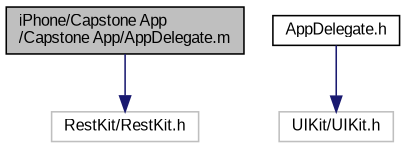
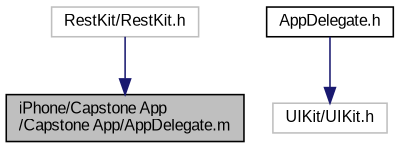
  digraph {
    fontname="Liberation Sans"
    node [color=black fillcolor=white fontname="Liberation Sans" fontsize=10 shape=record style=filled]
    edge [color=midnightblue fontname="Liberation Sans" fontsize=10 labelfontname=Helvetica labelfontsize=10 style=solid]
    n1 [fillcolor=grey75 fontcolor=black height=0.2 label="iPhone/Capstone App\l/Capstone App/AppDelegate.m" width=0.4]
    n2 [color=grey75 height=0.2 label="RestKit/RestKit.h" width=0.4]
    n3 [height=0.2 label="AppDelegate.h" width=0.4]
    n4 [color=grey75 height=0.2 label="UIKit/UIKit.h" width=0.4]
-   n1 -> n2
+   n2 -> n1
    n3 -> n4
  }
